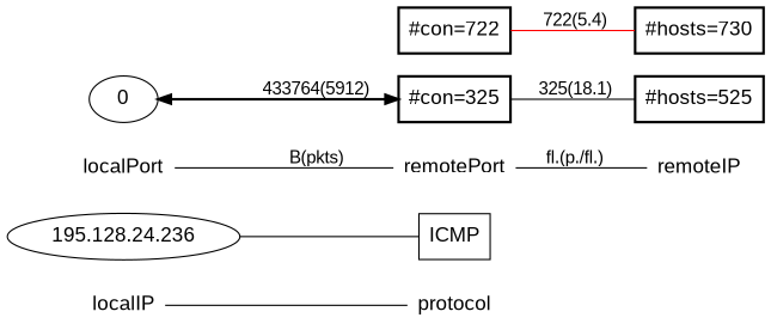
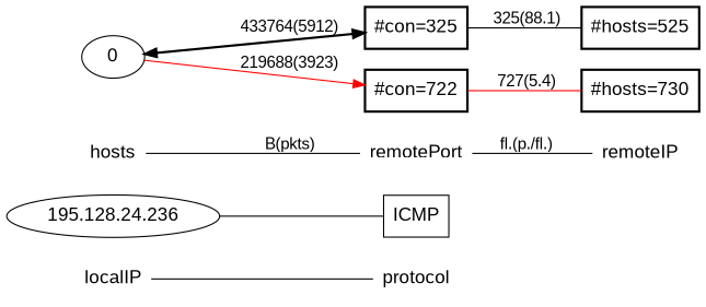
  graph {
    fontname="Liberation Sans"
    rankdir=LR
    node [fontname="Liberation Sans" fontsize=16 shape=plaintext]
    edge [fontname="Liberation Sans"]
    localIP
    n2 [label="195.128.24.236" shape=ellipse]
    protocol
    n4 [label=ICMP shape=box]
-   localPort
+   localPort [label=hosts]
    n6 [label=0 shape=ellipse]
    remotePort
    n8 [label="#con=325" shape=box style=bold]
    n9 [label="#con=722" shape=box style=bold]
    remoteIP
    n11 [label="#hosts=730" shape=box style=bold]
    n12 [label="#hosts=525" shape=box style=bold]
    subgraph sub_1 {
      rank=same
      localIP
      n2
    }
    subgraph sub_2 {
      rank=same
      protocol
      n4
    }
    subgraph sub_3 {
      rank=same
      localPort
      n6
    }
    subgraph sub_4 {
      rank=same
      remotePort
      n8
      n9
    }
    subgraph sub_5 {
      rank=same
      remoteIP
      n11
      n12
    }
    localIP -- protocol
    n2 -- n4
    localPort -- remotePort [label="B(pkts)"]
    n6 -- n8 [dir=both label="433764(5912)" style=bold]
+   n6 -- n9 [color=red dir=forward label="219688(3923)"]
    remotePort -- remoteIP [label="fl.(p./fl.)"]
-   n8 -- n12 [label="325(18.1)"]
-   n9 -- n11 [color=red label="722(5.4)"]
+   n8 -- n12 [label="325(88.1)"]
+   n9 -- n11 [color=red label="727(5.4)"]
  }
